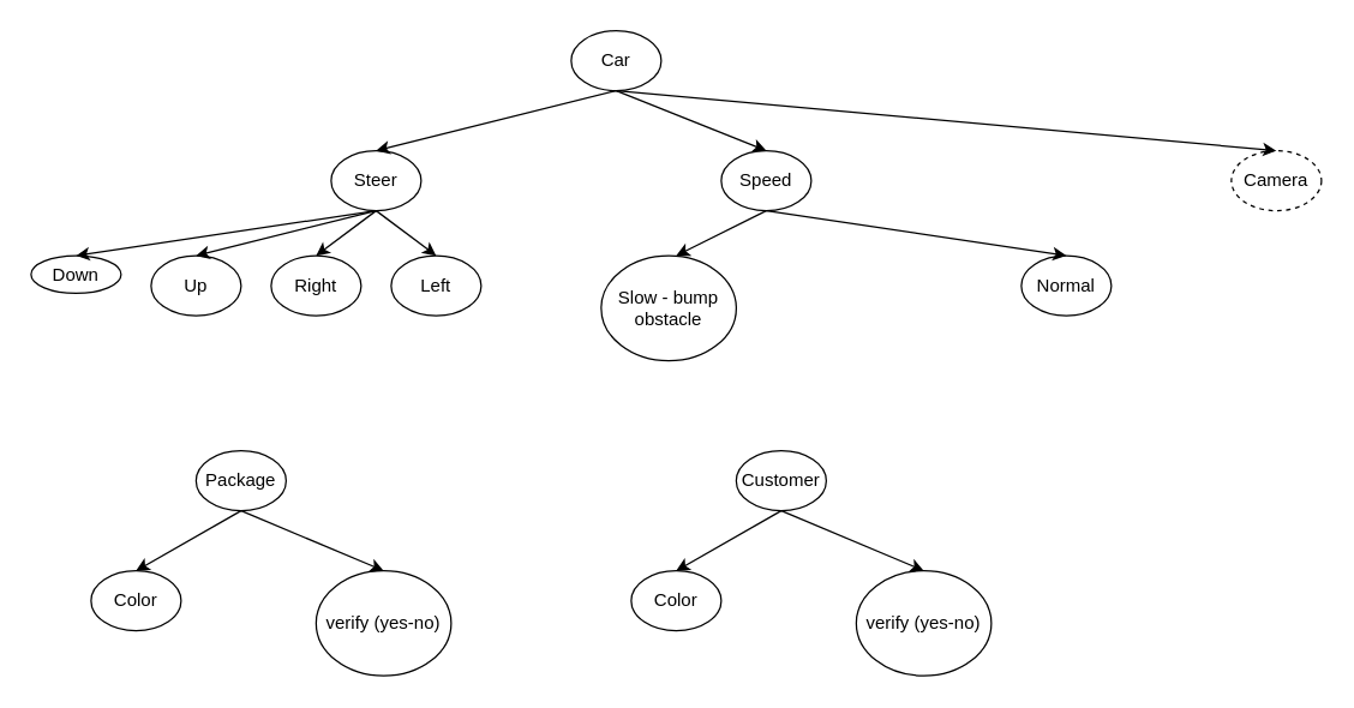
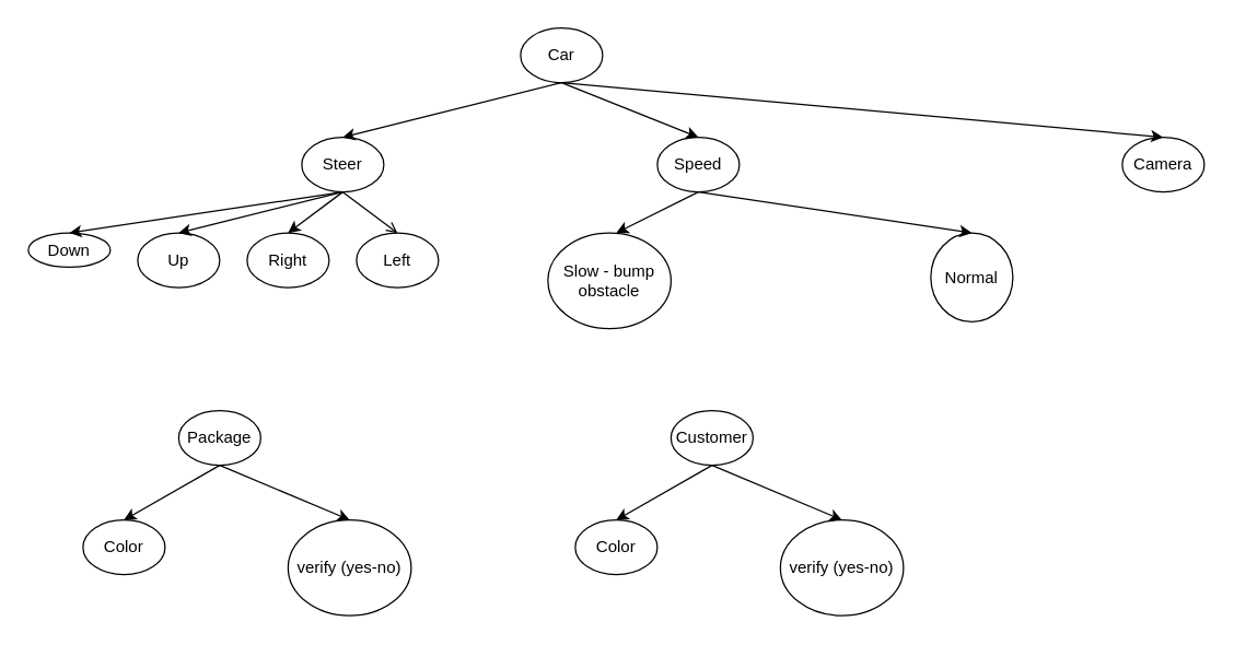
  <mxCell id="0" />
  <mxCell id="1" parent="0" />
  <mxCell id="2" value="Car" style="ellipse;whiteSpace=wrap;html=1;" vertex="1" parent="1"><mxGeometry x="380" y="20" width="60" height="40" as="geometry" /></mxCell>
  <mxCell id="3" value="Steer" style="ellipse;whiteSpace=wrap;html=1;" vertex="1" parent="1"><mxGeometry x="220" y="100" width="60" height="40" as="geometry" /></mxCell>
  <mxCell id="4" value="Speed" style="ellipse;whiteSpace=wrap;html=1;" vertex="1" parent="1"><mxGeometry x="480" y="100" width="60" height="40" as="geometry" /></mxCell>
  <mxCell id="5" value="" style="endArrow=classic;html=1;rounded=0;exitX=0.5;exitY=1;exitDx=0;exitDy=0;entryX=0.5;entryY=0;entryDx=0;entryDy=0;" edge="1" parent="1" source="2" target="3"><mxGeometry width="50" height="50" relative="1" as="geometry"><mxPoint x="120" y="160" as="sourcePoint" /><mxPoint x="170" y="110" as="targetPoint" /></mxGeometry></mxCell>
  <mxCell id="6" value="" style="endArrow=classic;html=1;rounded=0;exitX=0.5;exitY=1;exitDx=0;exitDy=0;entryX=0.5;entryY=0;entryDx=0;entryDy=0;" edge="1" parent="1" source="2" target="4"><mxGeometry width="50" height="50" relative="1" as="geometry"><mxPoint x="270" y="240" as="sourcePoint" /><mxPoint x="320" y="190" as="targetPoint" /></mxGeometry></mxCell>
  <mxCell id="7" value="Slow - bump obstacle" style="ellipse;whiteSpace=wrap;html=1;" vertex="1" parent="1"><mxGeometry x="400" y="170" width="90" height="70" as="geometry" /></mxCell>
  <mxCell id="8" value="" style="endArrow=classic;html=1;rounded=0;exitX=0.5;exitY=1;exitDx=0;exitDy=0;" edge="1" parent="1" source="4"><mxGeometry width="50" height="50" relative="1" as="geometry"><mxPoint x="280" y="280" as="sourcePoint" /><mxPoint x="450" y="170" as="targetPoint" /></mxGeometry></mxCell>
  <mxCell id="9" value="Right" style="ellipse;whiteSpace=wrap;html=1;" vertex="1" parent="1"><mxGeometry x="180" y="170" width="60" height="40" as="geometry" /></mxCell>
  <mxCell id="10" value="Left" style="ellipse;whiteSpace=wrap;html=1;" vertex="1" parent="1"><mxGeometry x="260" y="170" width="60" height="40" as="geometry" /></mxCell>
  <mxCell id="11" value="" style="endArrow=classic;html=1;rounded=0;exitX=0.5;exitY=1;exitDx=0;exitDy=0;entryX=0.5;entryY=0;entryDx=0;entryDy=0;" edge="1" parent="1" source="3" target="9"><mxGeometry width="50" height="50" relative="1" as="geometry"><mxPoint x="30" y="230" as="sourcePoint" /><mxPoint x="80" y="180" as="targetPoint" /></mxGeometry></mxCell>
- <mxCell id="12" value="" style="endArrow=classic;html=1;rounded=0;exitX=0.5;exitY=1;exitDx=0;exitDy=0;entryX=0.5;entryY=0;entryDx=0;entryDy=0;" edge="1" parent="1" source="3" target="10"><mxGeometry width="50" height="50" relative="1" as="geometry"><mxPoint x="140" y="310" as="sourcePoint" /><mxPoint x="190" y="260" as="targetPoint" /></mxGeometry></mxCell>
+ <mxCell id="12" value="" style="endArrow=open;html=1;rounded=0;exitX=0.5;exitY=1;exitDx=0;exitDy=0;entryX=0.5;entryY=0;entryDx=0;entryDy=0;" edge="1" parent="1" source="3" target="10"><mxGeometry width="50" height="50" relative="1" as="geometry"><mxPoint x="140" y="310" as="sourcePoint" /><mxPoint x="190" y="260" as="targetPoint" /></mxGeometry></mxCell>
  <mxCell id="13" value="Up" style="ellipse;whiteSpace=wrap;html=1;" vertex="1" parent="1"><mxGeometry x="100" y="170" width="60" height="40" as="geometry" /></mxCell>
  <mxCell id="14" value="Down" style="ellipse;whiteSpace=wrap;html=1;" vertex="1" parent="1"><mxGeometry x="20" y="170" width="60" height="25" as="geometry" /></mxCell>
  <mxCell id="15" value="" style="endArrow=classic;html=1;rounded=0;exitX=0.5;exitY=1;exitDx=0;exitDy=0;entryX=0.5;entryY=0;entryDx=0;entryDy=0;" edge="1" parent="1" source="3" target="13"><mxGeometry width="50" height="50" relative="1" as="geometry"><mxPoint x="70" y="120" as="sourcePoint" /><mxPoint x="120" y="70" as="targetPoint" /></mxGeometry></mxCell>
  <mxCell id="16" value="" style="endArrow=classic;html=1;rounded=0;entryX=0.5;entryY=0;entryDx=0;entryDy=0;" edge="1" parent="1" target="14"><mxGeometry width="50" height="50" relative="1" as="geometry"><mxPoint x="250" y="140" as="sourcePoint" /><mxPoint x="150" y="80" as="targetPoint" /></mxGeometry></mxCell>
- <mxCell id="17" value="Normal" style="ellipse;whiteSpace=wrap;html=1;" vertex="1" parent="1"><mxGeometry x="680" y="170" width="60" height="40" as="geometry" /></mxCell>
+ <mxCell id="17" value="Normal" style="ellipse;whiteSpace=wrap;html=1;" vertex="1" parent="1"><mxGeometry x="680" y="170" width="60" height="65" as="geometry" /></mxCell>
  <mxCell id="18" value="" style="endArrow=classic;html=1;rounded=0;entryX=0.5;entryY=0;entryDx=0;entryDy=0;" edge="1" parent="1" target="17"><mxGeometry width="50" height="50" relative="1" as="geometry"><mxPoint x="510" y="140" as="sourcePoint" /><mxPoint x="460" y="190" as="targetPoint" /></mxGeometry></mxCell>
  <mxCell id="19" value="Package" style="ellipse;whiteSpace=wrap;html=1;" vertex="1" parent="1"><mxGeometry x="130" y="300" width="60" height="40" as="geometry" /></mxCell>
  <mxCell id="20" value="Color" style="ellipse;whiteSpace=wrap;html=1;" vertex="1" parent="1"><mxGeometry x="60" y="380" width="60" height="40" as="geometry" /></mxCell>
  <mxCell id="21" value="verify (yes-no)" style="ellipse;whiteSpace=wrap;html=1;" vertex="1" parent="1"><mxGeometry x="210" y="380" width="90" height="70" as="geometry" /></mxCell>
  <mxCell id="22" value="" style="endArrow=classic;html=1;rounded=0;exitX=0.5;exitY=1;exitDx=0;exitDy=0;entryX=0.5;entryY=0;entryDx=0;entryDy=0;" edge="1" parent="1" source="19" target="20"><mxGeometry width="50" height="50" relative="1" as="geometry"><mxPoint x="-10" y="360" as="sourcePoint" /><mxPoint x="40" y="310" as="targetPoint" /></mxGeometry></mxCell>
  <mxCell id="23" value="" style="endArrow=classic;html=1;rounded=0;entryX=0.5;entryY=0;entryDx=0;entryDy=0;" edge="1" parent="1" target="21"><mxGeometry width="50" height="50" relative="1" as="geometry"><mxPoint x="160" y="340" as="sourcePoint" /><mxPoint x="50" y="320" as="targetPoint" /></mxGeometry></mxCell>
  <mxCell id="24" value="Customer" style="ellipse;whiteSpace=wrap;html=1;" vertex="1" parent="1"><mxGeometry x="490" y="300" width="60" height="40" as="geometry" /></mxCell>
  <mxCell id="25" value="Color" style="ellipse;whiteSpace=wrap;html=1;" vertex="1" parent="1"><mxGeometry x="420" y="380" width="60" height="40" as="geometry" /></mxCell>
  <mxCell id="26" value="verify (yes-no)" style="ellipse;whiteSpace=wrap;html=1;" vertex="1" parent="1"><mxGeometry x="570" y="380" width="90" height="70" as="geometry" /></mxCell>
  <mxCell id="27" value="" style="endArrow=classic;html=1;rounded=0;exitX=0.5;exitY=1;exitDx=0;exitDy=0;entryX=0.5;entryY=0;entryDx=0;entryDy=0;" edge="1" parent="1" source="24" target="25"><mxGeometry width="50" height="50" relative="1" as="geometry"><mxPoint x="350" y="360" as="sourcePoint" /><mxPoint x="400" y="310" as="targetPoint" /></mxGeometry></mxCell>
  <mxCell id="28" value="" style="endArrow=classic;html=1;rounded=0;entryX=0.5;entryY=0;entryDx=0;entryDy=0;" edge="1" parent="1" target="26"><mxGeometry width="50" height="50" relative="1" as="geometry"><mxPoint x="520" y="340" as="sourcePoint" /><mxPoint x="410" y="320" as="targetPoint" /></mxGeometry></mxCell>
- <mxCell id="29" value="Camera" style="ellipse;whiteSpace=wrap;html=1;dashed=1;" vertex="1" parent="1"><mxGeometry x="820" y="100" width="60" height="40" as="geometry" /></mxCell>
+ <mxCell id="29" value="Camera" style="ellipse;whiteSpace=wrap;html=1;" vertex="1" parent="1"><mxGeometry x="820" y="100" width="60" height="40" as="geometry" /></mxCell>
  <mxCell id="30" value="" style="endArrow=classic;html=1;rounded=0;entryX=0.5;entryY=0;entryDx=0;entryDy=0;" edge="1" parent="1" target="29"><mxGeometry width="50" height="50" relative="1" as="geometry"><mxPoint x="410" y="60" as="sourcePoint" /><mxPoint x="600" y="0" as="targetPoint" /></mxGeometry></mxCell>
